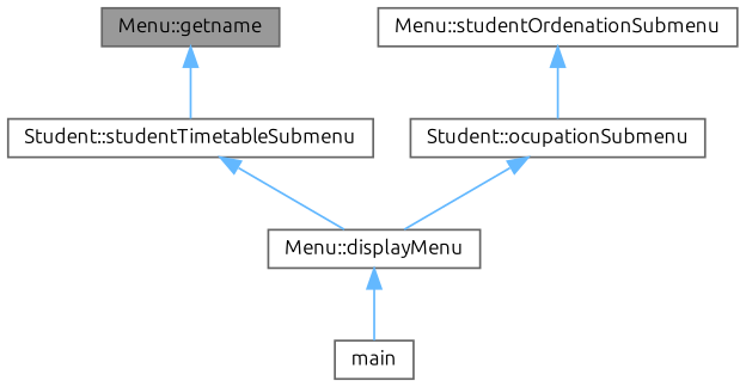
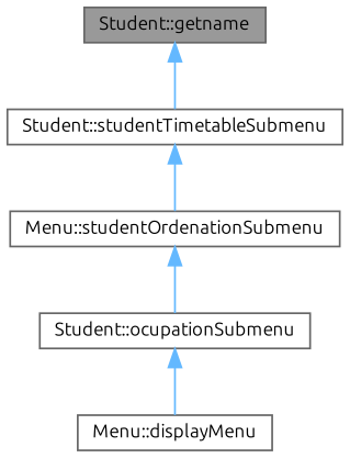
  digraph {
    fontname=Ubuntu
    rankdir=TB
    node [color=grey40 fillcolor=white fontname=Ubuntu fontsize=10 shape=box style=filled]
    edge [color=steelblue1 dir=back fontname=Ubuntu fontsize=10 labelfontname=Helvetica labelfontsize=10 style=solid]
-   n1 [color=gray40 fillcolor=grey60 fontcolor=black height=0.2 label="Menu::getname" width=0.4]
+   n1 [color=gray40 fillcolor=grey60 fontcolor=black height=0.2 label="Student::getname" width=0.4]
    n2 [height=0.2 label="Student::studentTimetableSubmenu" width=0.4]
    n3 [height=0.2 label="Menu::displayMenu" width=0.4]
    n4 [height=0.2 label="Menu::studentOrdenationSubmenu" width=0.4]
    n5 [height=0.2 label="Student::ocupationSubmenu" width=0.4]
-   n6 [height=0.2 label=main width=0.4]
    n1 -> n2
-   n2 -> n3
-   n3 -> n6
+   n2 -> n4
    n4 -> n5
    n5 -> n3
  }
